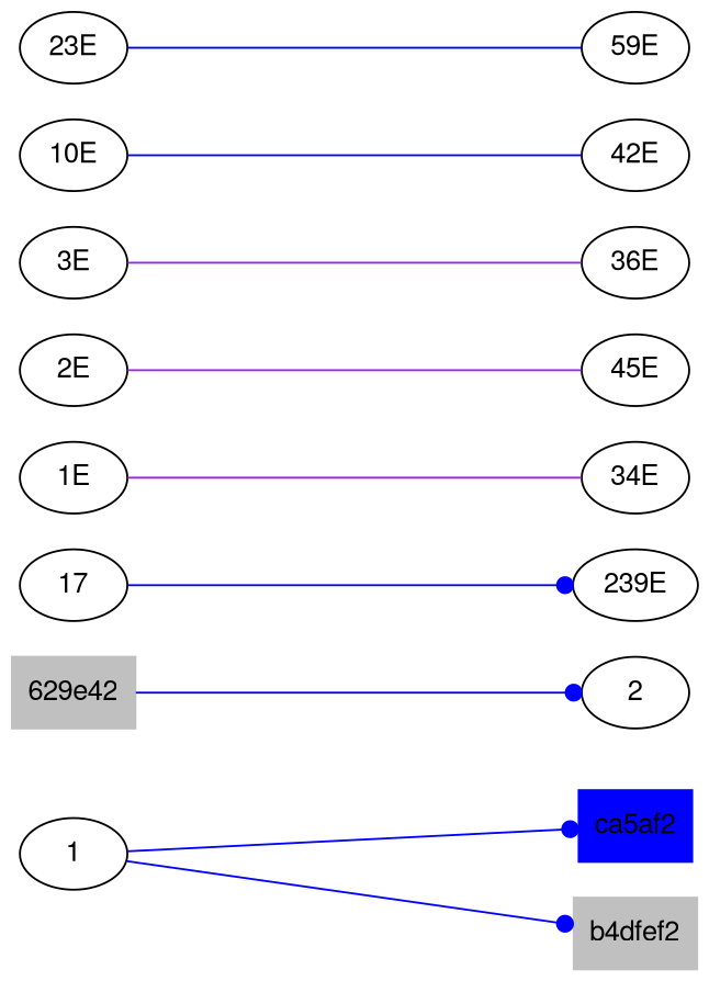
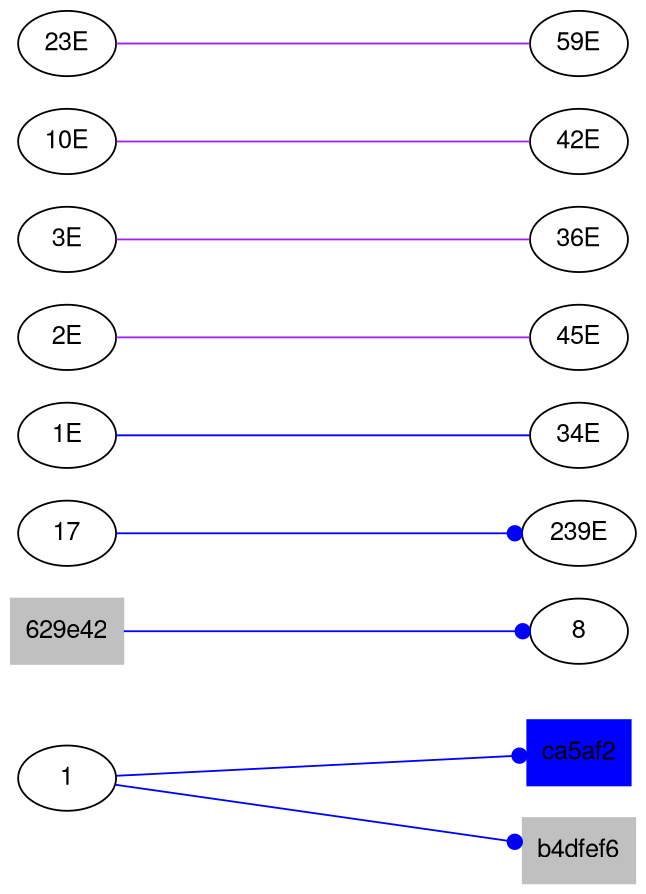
  digraph {
    fontname="Helvetica,Arial,sans-serif"
    rankdir=LR
    ranksep=3
    root="189E"
    node [fontname="Helvetica,Arial,sans-serif"]
    edge [arrowhead=none color=purple fontname="Helvetica,Arial,sans-serif"]
    n1 [color=blue label=ca5af2 shape=box style=filled]
-   n2 [color=grey label=b4dfef2 shape=box style=filled]
+   n2 [color=grey label=b4dfef6 shape=box style=filled]
    n3 [color=grey label="629e42" shape=box style=filled]
-   2
+   2 [label=8]
    1
    n6 [label=17]
    "239E"
    "1E"
    "34E"
    n10 [label="45E"]
    "2E"
    "3E"
    "36E"
    "10E"
    "42E"
    n16 [label="59E"]
    "23E"
    n3 -> 2 [arrowhead=dot color=blue label=" "]
    1 -> n1 [arrowhead=dot color=blue label=" "]
    1 -> n2 [arrowhead=dot color=blue label=" "]
    n6 -> "239E" [arrowhead=dot color=blue label=" "]
-   "1E" -> "34E"
+   "1E" -> "34E" [color=blue]
    "2E" -> n10
    "3E" -> "36E"
-   "10E" -> "42E" [color=blue]
-   "23E" -> n16 [color=blue]
+   "10E" -> "42E"
+   "23E" -> n16
  }
